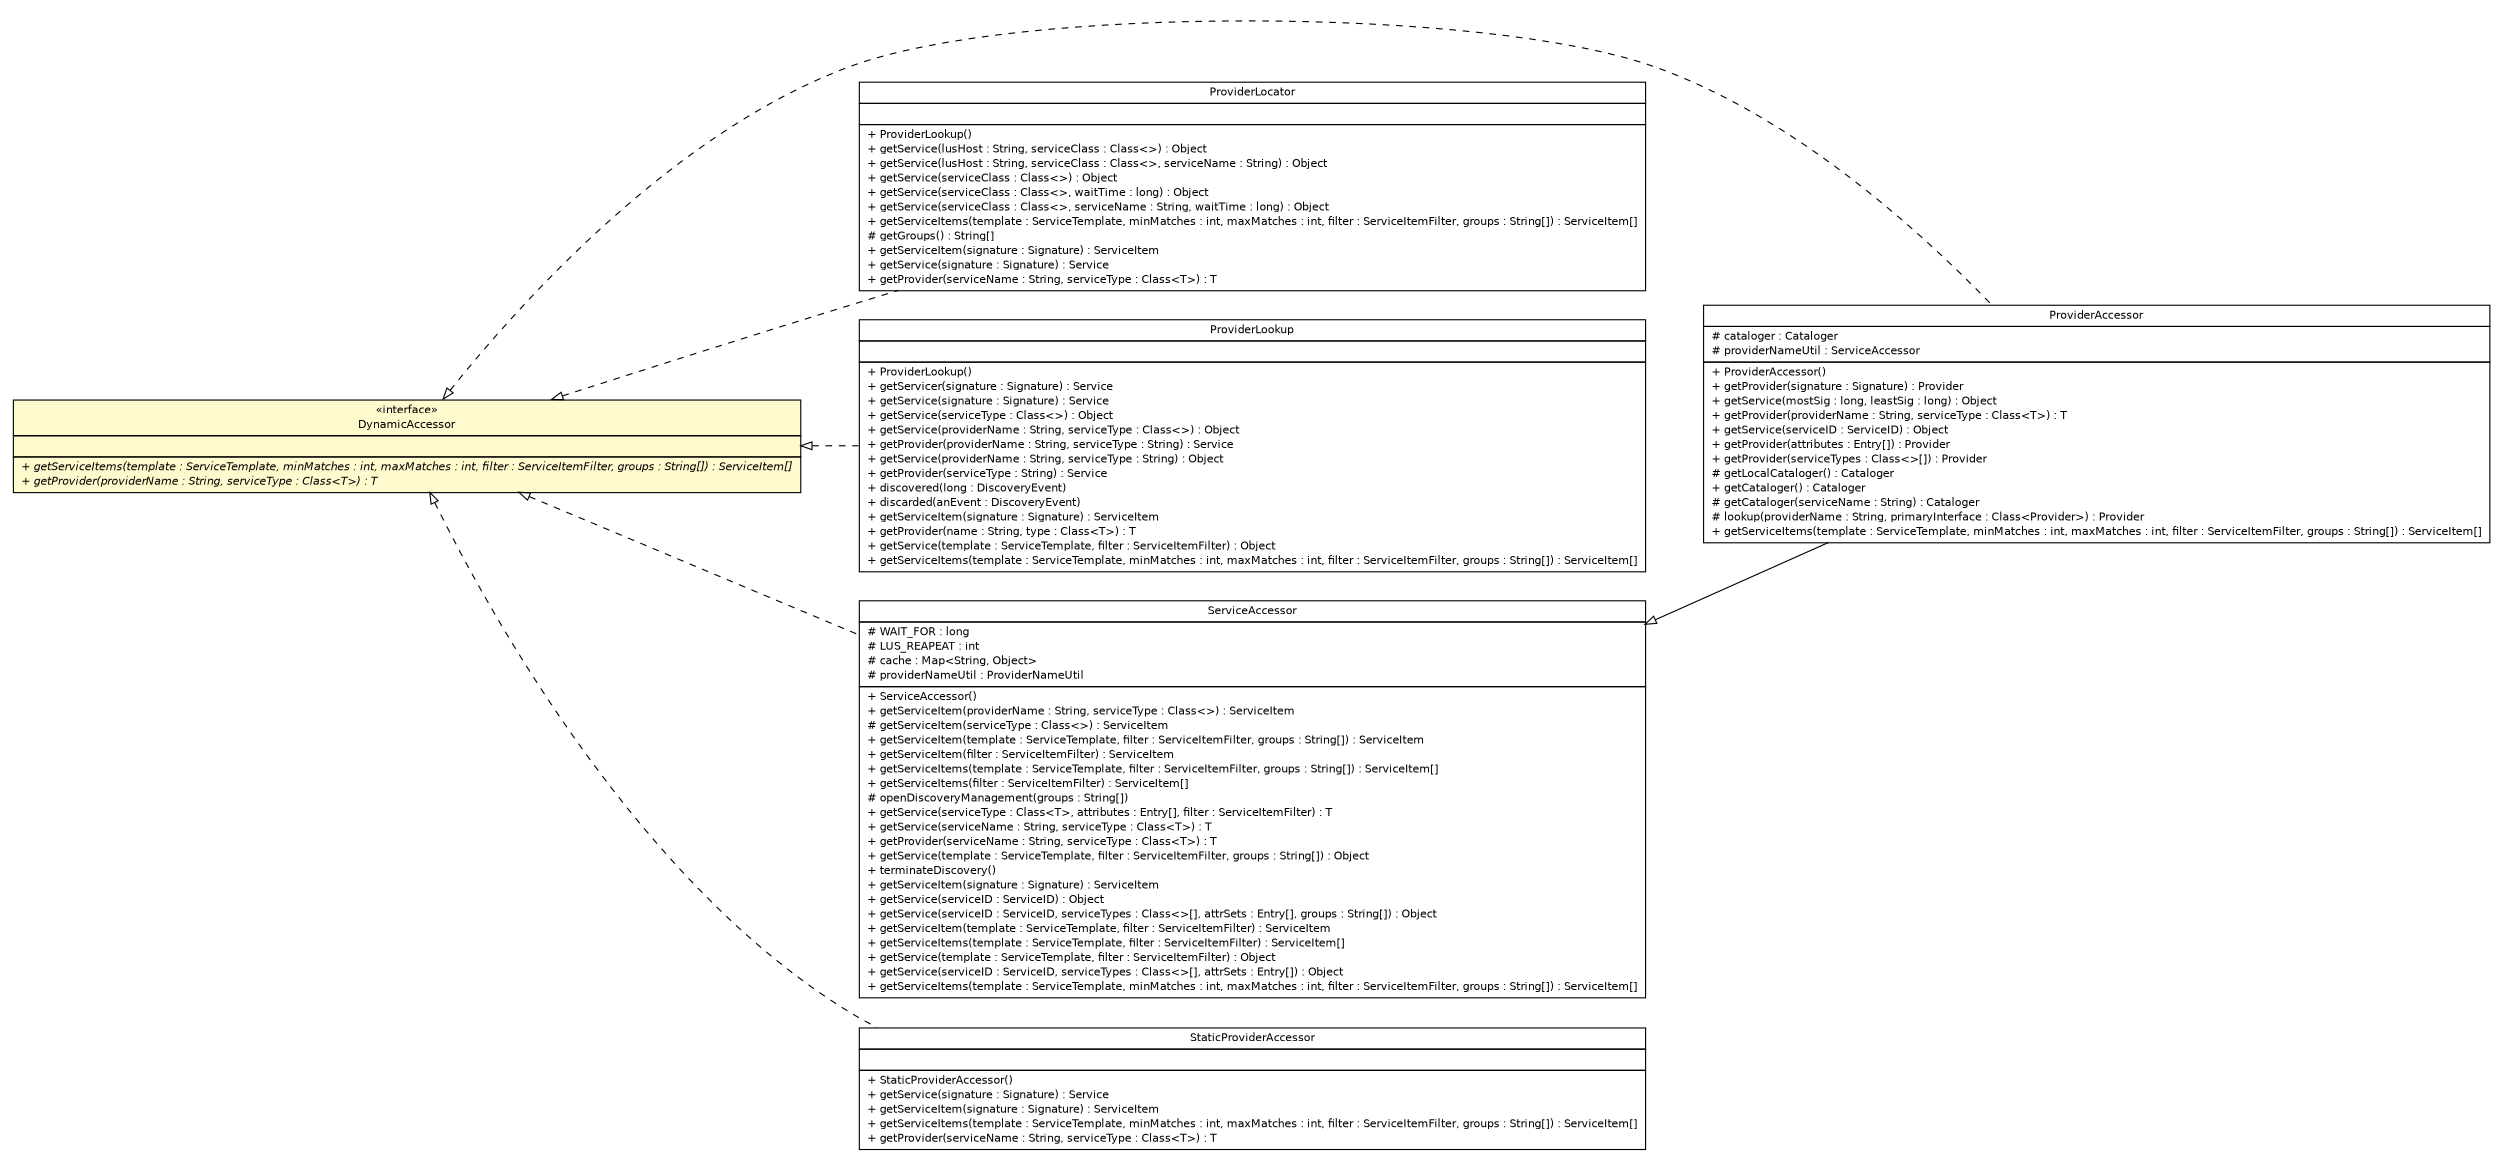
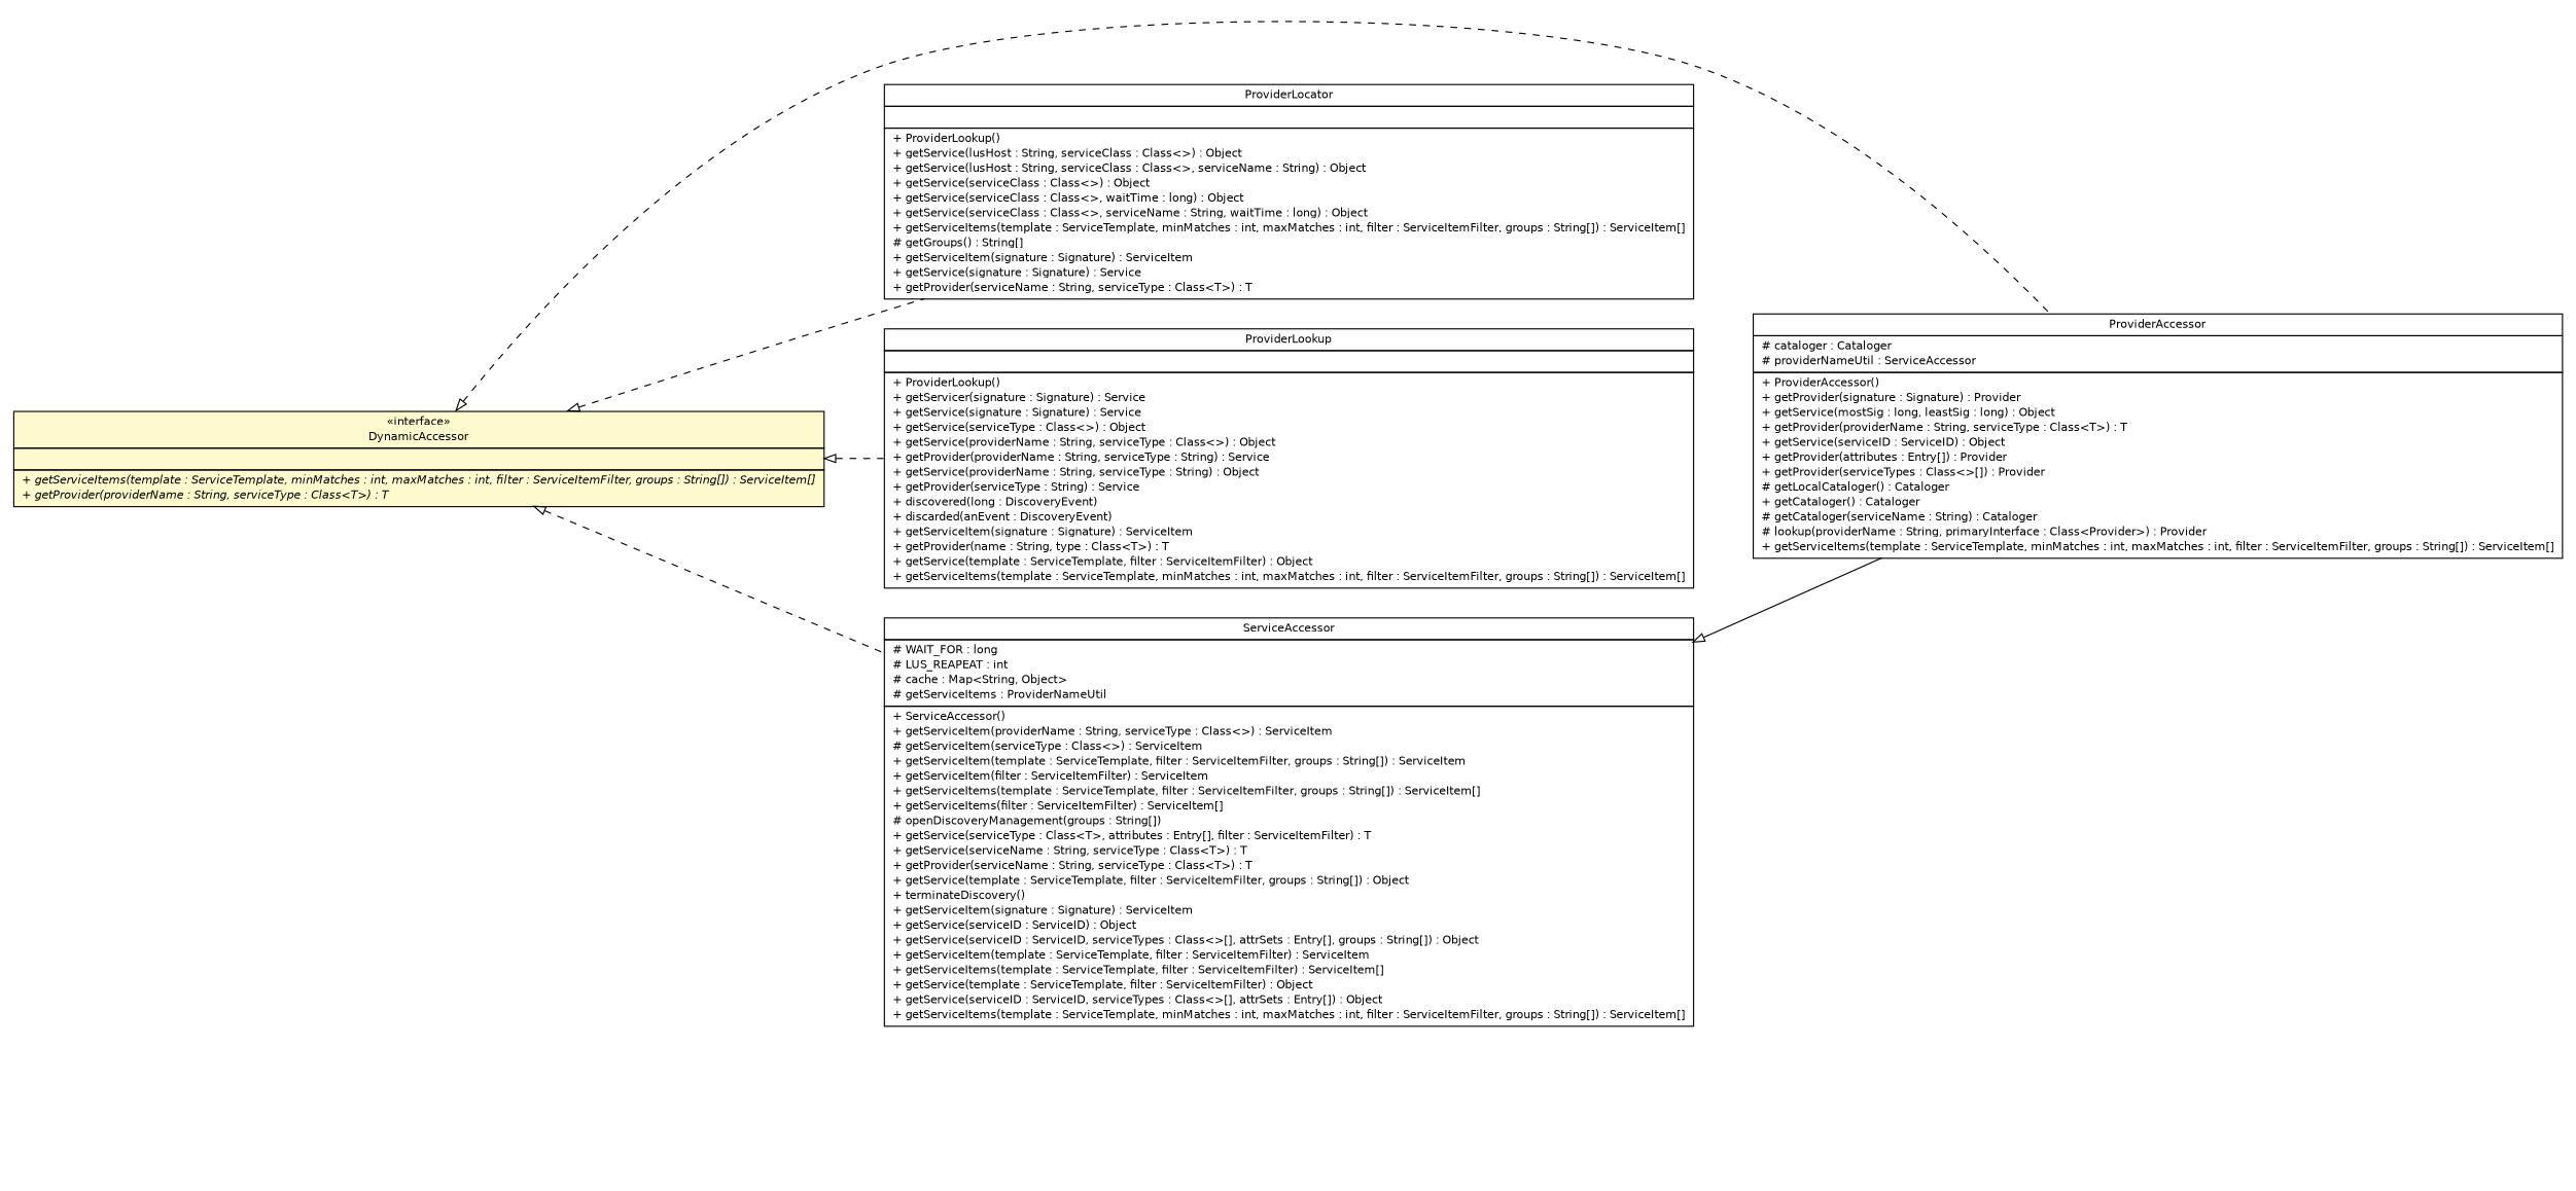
  digraph {
    nodesep=0.25
    rankdir=LR
    ranksep=0.5
    node [fontcolor=black fontname=Helvetica fontsize=10.0 shape=plaintext]
    edge [arrowtail=empty dir=back fontname=Helvetica fontsize=10 headport=p labelfontname=Helvetica labelfontsize=10 tailport=p style=dashed]
    n1 [label=<<table title="sorcer.util.ProviderAccessor" border="0" cellborder="1" cellspacing="0" cellpadding="2" port="p" href="../util/ProviderAccessor.html"> 		<tr><td><table border="0" cellspacing="0" cellpadding="1"> <tr><td align="center" balign="center"> ProviderAccessor </td></tr> 		</table></td></tr> 		<tr><td><table border="0" cellspacing="0" cellpadding="1"> <tr><td align="left" balign="left"> # cataloger : Cataloger </td></tr> <tr><td align="left" balign="left"> # providerNameUtil : ServiceAccessor </td></tr> 		</table></td></tr> 		<tr><td><table border="0" cellspacing="0" cellpadding="1"> <tr><td align="left" balign="left"> + ProviderAccessor() </td></tr> <tr><td align="left" balign="left"> + getProvider(signature : Signature) : Provider </td></tr> <tr><td align="left" balign="left"> + getService(mostSig : long, leastSig : long) : Object </td></tr> <tr><td align="left" balign="left"> + getProvider(providerName : String, serviceType : Class&lt;T&gt;) : T </td></tr> <tr><td align="left" balign="left"> + getService(serviceID : ServiceID) : Object </td></tr> <tr><td align="left" balign="left"> + getProvider(attributes : Entry[]) : Provider </td></tr> <tr><td align="left" balign="left"> + getProvider(serviceTypes : Class&lt;&gt;[]) : Provider </td></tr> <tr><td align="left" balign="left"> # getLocalCataloger() : Cataloger </td></tr> <tr><td align="left" balign="left"> + getCataloger() : Cataloger </td></tr> <tr><td align="left" balign="left"> # getCataloger(serviceName : String) : Cataloger </td></tr> <tr><td align="left" balign="left"> # lookup(providerName : String, primaryInterface : Class&lt;Provider&gt;) : Provider </td></tr> <tr><td align="left" balign="left"> + getServiceItems(template : ServiceTemplate, minMatches : int, maxMatches : int, filter : ServiceItemFilter, groups : String[]) : ServiceItem[] </td></tr> 		</table></td></tr> 		</table>>]
    n2 [label=<<table title="sorcer.util.ProviderLocator" border="0" cellborder="1" cellspacing="0" cellpadding="2" port="p" href="../util/ProviderLocator.html"> 		<tr><td><table border="0" cellspacing="0" cellpadding="1"> <tr><td align="center" balign="center"> ProviderLocator </td></tr> 		</table></td></tr> 		<tr><td><table border="0" cellspacing="0" cellpadding="1"> <tr><td align="left" balign="left">  </td></tr> 		</table></td></tr> 		<tr><td><table border="0" cellspacing="0" cellpadding="1"> <tr><td align="left" balign="left"> + ProviderLookup() </td></tr> <tr><td align="left" balign="left"> + getService(lusHost : String, serviceClass : Class&lt;&gt;) : Object </td></tr> <tr><td align="left" balign="left"> + getService(lusHost : String, serviceClass : Class&lt;&gt;, serviceName : String) : Object </td></tr> <tr><td align="left" balign="left"> + getService(serviceClass : Class&lt;&gt;) : Object </td></tr> <tr><td align="left" balign="left"> + getService(serviceClass : Class&lt;&gt;, waitTime : long) : Object </td></tr> <tr><td align="left" balign="left"> + getService(serviceClass : Class&lt;&gt;, serviceName : String, waitTime : long) : Object </td></tr> <tr><td align="left" balign="left"> + getServiceItems(template : ServiceTemplate, minMatches : int, maxMatches : int, filter : ServiceItemFilter, groups : String[]) : ServiceItem[] </td></tr> <tr><td align="left" balign="left"> # getGroups() : String[] </td></tr> <tr><td align="left" balign="left"> + getServiceItem(signature : Signature) : ServiceItem </td></tr> <tr><td align="left" balign="left"> + getService(signature : Signature) : Service </td></tr> <tr><td align="left" balign="left"> + getProvider(serviceName : String, serviceType : Class&lt;T&gt;) : T </td></tr> 		</table></td></tr> 		</table>>]
    n3 [label=<<table title="sorcer.util.ProviderLookup" border="0" cellborder="1" cellspacing="0" cellpadding="2" port="p" href="../util/ProviderLookup.html"> 		<tr><td><table border="0" cellspacing="0" cellpadding="1"> <tr><td align="center" balign="center"> ProviderLookup </td></tr> 		</table></td></tr> 		<tr><td><table border="0" cellspacing="0" cellpadding="1"> <tr><td align="left" balign="left">  </td></tr> 		</table></td></tr> 		<tr><td><table border="0" cellspacing="0" cellpadding="1"> <tr><td align="left" balign="left"> + ProviderLookup() </td></tr> <tr><td align="left" balign="left"> + getServicer(signature : Signature) : Service </td></tr> <tr><td align="left" balign="left"> + getService(signature : Signature) : Service </td></tr> <tr><td align="left" balign="left"> + getService(serviceType : Class&lt;&gt;) : Object </td></tr> <tr><td align="left" balign="left"> + getService(providerName : String, serviceType : Class&lt;&gt;) : Object </td></tr> <tr><td align="left" balign="left"> + getProvider(providerName : String, serviceType : String) : Service </td></tr> <tr><td align="left" balign="left"> + getService(providerName : String, serviceType : String) : Object </td></tr> <tr><td align="left" balign="left"> + getProvider(serviceType : String) : Service </td></tr> <tr><td align="left" balign="left"> + discovered(long : DiscoveryEvent) </td></tr> <tr><td align="left" balign="left"> + discarded(anEvent : DiscoveryEvent) </td></tr> <tr><td align="left" balign="left"> + getServiceItem(signature : Signature) : ServiceItem </td></tr> <tr><td align="left" balign="left"> + getProvider(name : String, type : Class&lt;T&gt;) : T </td></tr> <tr><td align="left" balign="left"> + getService(template : ServiceTemplate, filter : ServiceItemFilter) : Object </td></tr> <tr><td align="left" balign="left"> + getServiceItems(template : ServiceTemplate, minMatches : int, maxMatches : int, filter : ServiceItemFilter, groups : String[]) : ServiceItem[] </td></tr> 		</table></td></tr> 		</table>>]
-   n4 [label=<<table title="sorcer.util.ServiceAccessor" border="0" cellborder="1" cellspacing="0" cellpadding="2" port="p" href="../util/ServiceAccessor.html"> 		<tr><td><table border="0" cellspacing="0" cellpadding="1"> <tr><td align="center" balign="center"> ServiceAccessor </td></tr> 		</table></td></tr> 		<tr><td><table border="0" cellspacing="0" cellpadding="1"> <tr><td align="left" balign="left"> # WAIT_FOR : long </td></tr> <tr><td align="left" balign="left"> # LUS_REAPEAT : int </td></tr> <tr><td align="left" balign="left"> # cache : Map&lt;String, Object&gt; </td></tr> <tr><td align="left" balign="left"> # providerNameUtil : ProviderNameUtil </td></tr> 		</table></td></tr> 		<tr><td><table border="0" cellspacing="0" cellpadding="1"> <tr><td align="left" balign="left"> + ServiceAccessor() </td></tr> <tr><td align="left" balign="left"> + getServiceItem(providerName : String, serviceType : Class&lt;&gt;) : ServiceItem </td></tr> <tr><td align="left" balign="left"> # getServiceItem(serviceType : Class&lt;&gt;) : ServiceItem </td></tr> <tr><td align="left" balign="left"> + getServiceItem(template : ServiceTemplate, filter : ServiceItemFilter, groups : String[]) : ServiceItem </td></tr> <tr><td align="left" balign="left"> + getServiceItem(filter : ServiceItemFilter) : ServiceItem </td></tr> <tr><td align="left" balign="left"> + getServiceItems(template : ServiceTemplate, filter : ServiceItemFilter, groups : String[]) : ServiceItem[] </td></tr> <tr><td align="left" balign="left"> + getServiceItems(filter : ServiceItemFilter) : ServiceItem[] </td></tr> <tr><td align="left" balign="left"> # openDiscoveryManagement(groups : String[]) </td></tr> <tr><td align="left" balign="left"> + getService(serviceType : Class&lt;T&gt;, attributes : Entry[], filter : ServiceItemFilter) : T </td></tr> <tr><td align="left" balign="left"> + getService(serviceName : String, serviceType : Class&lt;T&gt;) : T </td></tr> <tr><td align="left" balign="left"> + getProvider(serviceName : String, serviceType : Class&lt;T&gt;) : T </td></tr> <tr><td align="left" balign="left"> + getService(template : ServiceTemplate, filter : ServiceItemFilter, groups : String[]) : Object </td></tr> <tr><td align="left" balign="left"> + terminateDiscovery() </td></tr> <tr><td align="left" balign="left"> + getServiceItem(signature : Signature) : ServiceItem </td></tr> <tr><td align="left" balign="left"> + getService(serviceID : ServiceID) : Object </td></tr> <tr><td align="left" balign="left"> + getService(serviceID : ServiceID, serviceTypes : Class&lt;&gt;[], attrSets : Entry[], groups : String[]) : Object </td></tr> <tr><td align="left" balign="left"> + getServiceItem(template : ServiceTemplate, filter : ServiceItemFilter) : ServiceItem </td></tr> <tr><td align="left" balign="left"> + getServiceItems(template : ServiceTemplate, filter : ServiceItemFilter) : ServiceItem[] </td></tr> <tr><td align="left" balign="left"> + getService(template : ServiceTemplate, filter : ServiceItemFilter) : Object </td></tr> <tr><td align="left" balign="left"> + getService(serviceID : ServiceID, serviceTypes : Class&lt;&gt;[], attrSets : Entry[]) : Object </td></tr> <tr><td align="left" balign="left"> + getServiceItems(template : ServiceTemplate, minMatches : int, maxMatches : int, filter : ServiceItemFilter, groups : String[]) : ServiceItem[] </td></tr> 		</table></td></tr> 		</table>>]
-   n5 [label=<<table title="sorcer.core.provider.StaticServiceProvider.StaticProviderAccessor" border="0" cellborder="1" cellspacing="0" cellpadding="2" port="p" href="../core/provider/StaticServiceProvider.StaticProviderAccessor.html"> 		<tr><td><table border="0" cellspacing="0" cellpadding="1"> <tr><td align="center" balign="center"> StaticProviderAccessor </td></tr> 		</table></td></tr> 		<tr><td><table border="0" cellspacing="0" cellpadding="1"> <tr><td align="left" balign="left">  </td></tr> 		</table></td></tr> 		<tr><td><table border="0" cellspacing="0" cellpadding="1"> <tr><td align="left" balign="left"> + StaticProviderAccessor() </td></tr> <tr><td align="left" balign="left"> + getService(signature : Signature) : Service </td></tr> <tr><td align="left" balign="left"> + getServiceItem(signature : Signature) : ServiceItem </td></tr> <tr><td align="left" balign="left"> + getServiceItems(template : ServiceTemplate, minMatches : int, maxMatches : int, filter : ServiceItemFilter, groups : String[]) : ServiceItem[] </td></tr> <tr><td align="left" balign="left"> + getProvider(serviceName : String, serviceType : Class&lt;T&gt;) : T </td></tr> 		</table></td></tr> 		</table>>]
+   n4 [label=<<table title="sorcer.util.ServiceAccessor" border="0" cellborder="1" cellspacing="0" cellpadding="2" port="p" href="../util/ServiceAccessor.html"> 		<tr><td><table border="0" cellspacing="0" cellpadding="1"> <tr><td align="center" balign="center"> ServiceAccessor </td></tr> 		</table></td></tr> 		<tr><td><table border="0" cellspacing="0" cellpadding="1"> <tr><td align="left" balign="left"> # WAIT_FOR : long </td></tr> <tr><td align="left" balign="left"> # LUS_REAPEAT : int </td></tr> <tr><td align="left" balign="left"> # cache : Map&lt;String, Object&gt; </td></tr> <tr><td align="left" balign="left"> # getServiceItems : ProviderNameUtil </td></tr> 		</table></td></tr> 		<tr><td><table border="0" cellspacing="0" cellpadding="1"> <tr><td align="left" balign="left"> + ServiceAccessor() </td></tr> <tr><td align="left" balign="left"> + getServiceItem(providerName : String, serviceType : Class&lt;&gt;) : ServiceItem </td></tr> <tr><td align="left" balign="left"> # getServiceItem(serviceType : Class&lt;&gt;) : ServiceItem </td></tr> <tr><td align="left" balign="left"> + getServiceItem(template : ServiceTemplate, filter : ServiceItemFilter, groups : String[]) : ServiceItem </td></tr> <tr><td align="left" balign="left"> + getServiceItem(filter : ServiceItemFilter) : ServiceItem </td></tr> <tr><td align="left" balign="left"> + getServiceItems(template : ServiceTemplate, filter : ServiceItemFilter, groups : String[]) : ServiceItem[] </td></tr> <tr><td align="left" balign="left"> + getServiceItems(filter : ServiceItemFilter) : ServiceItem[] </td></tr> <tr><td align="left" balign="left"> # openDiscoveryManagement(groups : String[]) </td></tr> <tr><td align="left" balign="left"> + getService(serviceType : Class&lt;T&gt;, attributes : Entry[], filter : ServiceItemFilter) : T </td></tr> <tr><td align="left" balign="left"> + getService(serviceName : String, serviceType : Class&lt;T&gt;) : T </td></tr> <tr><td align="left" balign="left"> + getProvider(serviceName : String, serviceType : Class&lt;T&gt;) : T </td></tr> <tr><td align="left" balign="left"> + getService(template : ServiceTemplate, filter : ServiceItemFilter, groups : String[]) : Object </td></tr> <tr><td align="left" balign="left"> + terminateDiscovery() </td></tr> <tr><td align="left" balign="left"> + getServiceItem(signature : Signature) : ServiceItem </td></tr> <tr><td align="left" balign="left"> + getService(serviceID : ServiceID) : Object </td></tr> <tr><td align="left" balign="left"> + getService(serviceID : ServiceID, serviceTypes : Class&lt;&gt;[], attrSets : Entry[], groups : String[]) : Object </td></tr> <tr><td align="left" balign="left"> + getServiceItem(template : ServiceTemplate, filter : ServiceItemFilter) : ServiceItem </td></tr> <tr><td align="left" balign="left"> + getServiceItems(template : ServiceTemplate, filter : ServiceItemFilter) : ServiceItem[] </td></tr> <tr><td align="left" balign="left"> + getService(template : ServiceTemplate, filter : ServiceItemFilter) : Object </td></tr> <tr><td align="left" balign="left"> + getService(serviceID : ServiceID, serviceTypes : Class&lt;&gt;[], attrSets : Entry[]) : Object </td></tr> <tr><td align="left" balign="left"> + getServiceItems(template : ServiceTemplate, minMatches : int, maxMatches : int, filter : ServiceItemFilter, groups : String[]) : ServiceItem[] </td></tr> 		</table></td></tr> 		</table>>]
    n6 [label=<<table title="sorcer.service.DynamicAccessor" border="0" cellborder="1" cellspacing="0" cellpadding="2" port="p" bgcolor="lemonChiffon" href="./DynamicAccessor.html"> 		<tr><td><table border="0" cellspacing="0" cellpadding="1"> <tr><td align="center" balign="center"> &#171;interface&#187; </td></tr> <tr><td align="center" balign="center"> DynamicAccessor </td></tr> 		</table></td></tr> 		<tr><td><table border="0" cellspacing="0" cellpadding="1"> <tr><td align="left" balign="left">  </td></tr> 		</table></td></tr> 		<tr><td><table border="0" cellspacing="0" cellpadding="1"> <tr><td align="left" balign="left"><font face="Helvetica-Oblique" point-size="10.0"> + getServiceItems(template : ServiceTemplate, minMatches : int, maxMatches : int, filter : ServiceItemFilter, groups : String[]) : ServiceItem[] </font></td></tr> <tr><td align="left" balign="left"><font face="Helvetica-Oblique" point-size="10.0"> + getProvider(providerName : String, serviceType : Class&lt;T&gt;) : T </font></td></tr> 		</table></td></tr> 		</table>>]
    n4 -> n1 [style=""]
    n6 -> n1
    n6 -> n2
    n6 -> n3
    n6 -> n4
-   n6 -> n5
  }
